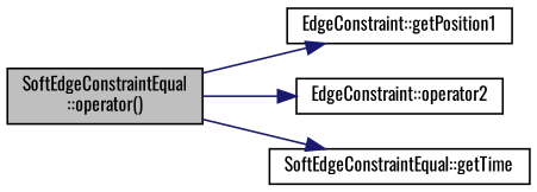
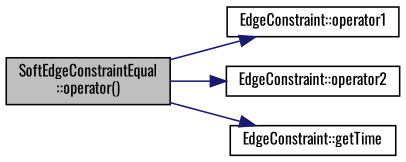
  digraph {
    fontname=Oswald
    rankdir=LR
    node [color=black fillcolor=white fontname=Oswald fontsize=10 shape=record style=filled]
    edge [color=midnightblue fontname=Oswald fontsize=10 labelfontname=Helvetica labelfontsize=10 style=solid]
    n1 [fillcolor=grey75 fontcolor=black height=0.2 label="SoftEdgeConstraintEqual\l::operator()" width=0.4]
-   n2 [height=0.2 label="EdgeConstraint::getPosition1" width=0.4]
+   n2 [height=0.2 label="EdgeConstraint::operator1" width=0.4]
    n3 [height=0.2 label="EdgeConstraint::operator2" width=0.4]
-   n4 [height=0.2 label="SoftEdgeConstraintEqual::getTime" width=0.4]
+   n4 [height=0.2 label="EdgeConstraint::getTime" width=0.4]
    n1 -> n2
    n1 -> n3
    n1 -> n4
  }
